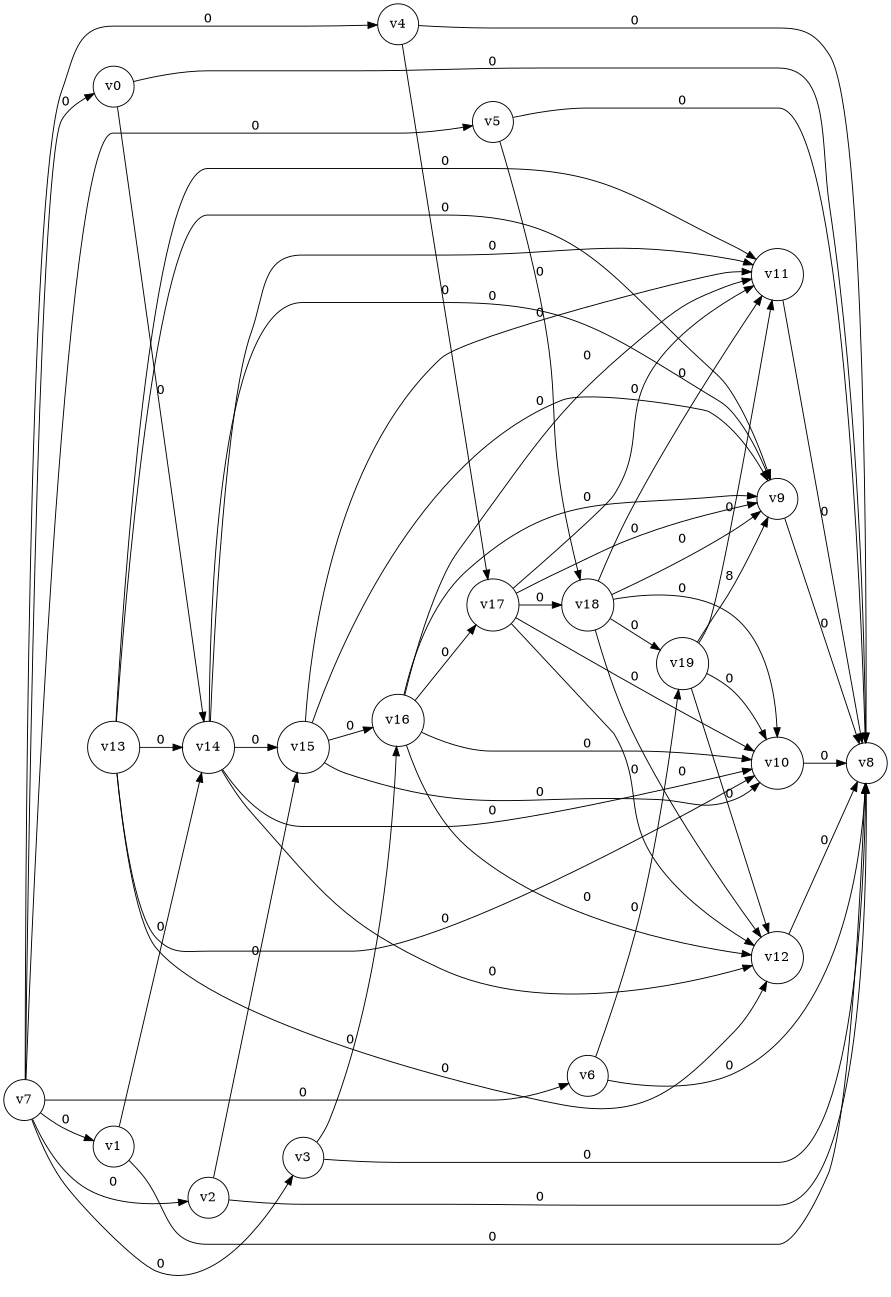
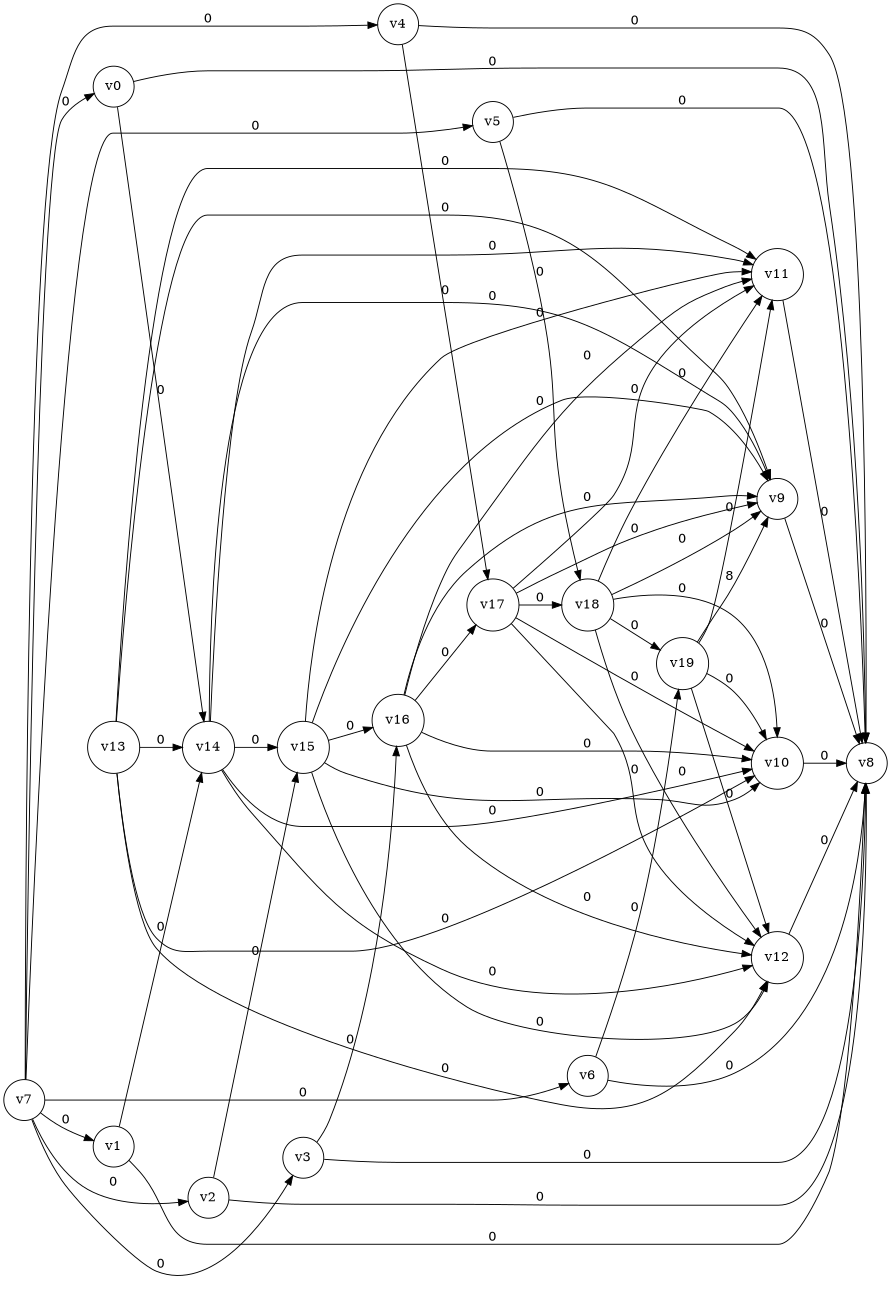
  digraph {
    rankdir=LR
    node [shape=circle]
    n1 [label=v0]
    n2 [label=v8]
    n3 [label=v14]
    n4 [label=v13]
    n5 [label=v9]
    n6 [label=v10]
    n7 [label=v11]
    n8 [label=v12]
    n9 [label=v1]
    n10 [label=v15]
    n11 [label=v2]
    n12 [label=v16]
    n13 [label=v3]
    n14 [label=v17]
    n15 [label=v4]
    n16 [label=v18]
    n17 [label=v5]
    n18 [label=v19]
    n19 [label=v6]
    n20 [label=v7]
    n1 -> n2 [label=0]
    n1 -> n3 [label=0]
    n3 -> n5 [label=0]
    n3 -> n6 [label=0]
    n3 -> n7 [label=0]
    n3 -> n8 [label=0]
    n3 -> n10 [label=0]
    n4 -> n3 [label=0]
    n4 -> n5 [label=0]
    n4 -> n6 [label=0]
    n4 -> n7 [label=0]
    n4 -> n8 [label=0]
    n5 -> n2 [label=0]
    n6 -> n2 [label=0]
    n7 -> n2 [label=0]
    n8 -> n2 [label=0]
    n9 -> n2 [label=0]
    n9 -> n3 [label=0]
    n10 -> n5 [label=0]
    n10 -> n6 [label=0]
    n10 -> n7 [label=0]
+   n10 -> n8 [label=0]
    n10 -> n12 [label=0]
    n11 -> n2 [label=0]
    n11 -> n10 [label=0]
    n12 -> n5 [label=0]
    n12 -> n6 [label=0]
    n12 -> n7 [label=0]
    n12 -> n8 [label=0]
    n12 -> n14 [label=0]
    n13 -> n2 [label=0]
    n13 -> n12 [label=0]
    n14 -> n5 [label=0]
    n14 -> n6 [label=0]
    n14 -> n7 [label=0]
    n14 -> n8 [label=0]
    n14 -> n16 [label=0]
    n15 -> n2 [label=0]
    n15 -> n14 [label=0]
    n16 -> n5 [label=0]
    n16 -> n6 [label=0]
    n16 -> n7 [label=0]
    n16 -> n8 [label=0]
    n16 -> n18 [label=0]
    n17 -> n2 [label=0]
    n17 -> n16 [label=0]
    n18 -> n5 [label=8]
    n18 -> n6 [label=0]
    n18 -> n7 [label=0]
    n18 -> n8 [label=0]
    n19 -> n2 [label=0]
    n19 -> n18 [label=0]
    n20 -> n1 [label=0]
    n20 -> n9 [label=0]
    n20 -> n11 [label=0]
    n20 -> n13 [label=0]
    n20 -> n15 [label=0]
    n20 -> n17 [label=0]
    n20 -> n19 [label=0]
  }
